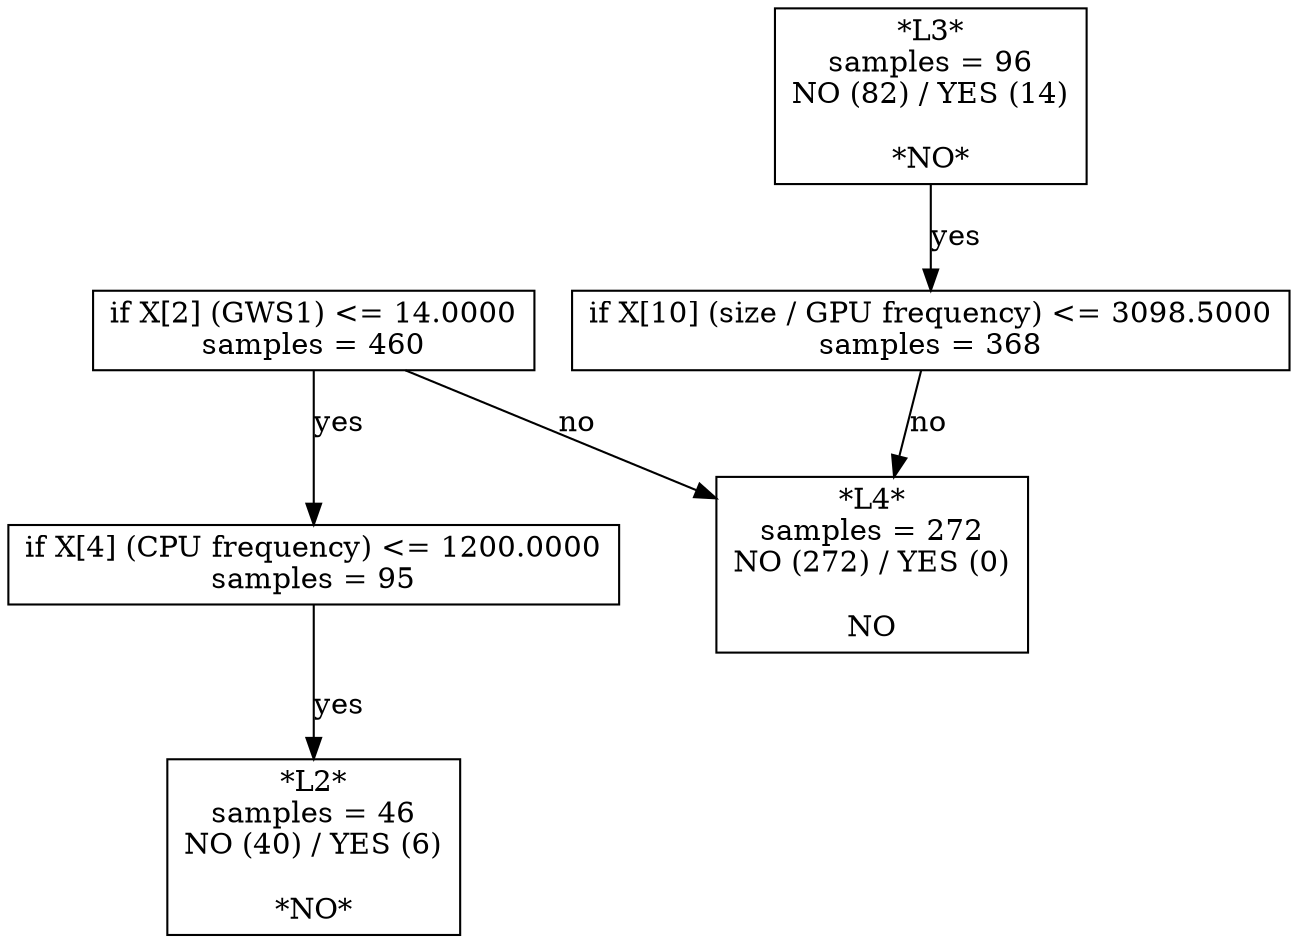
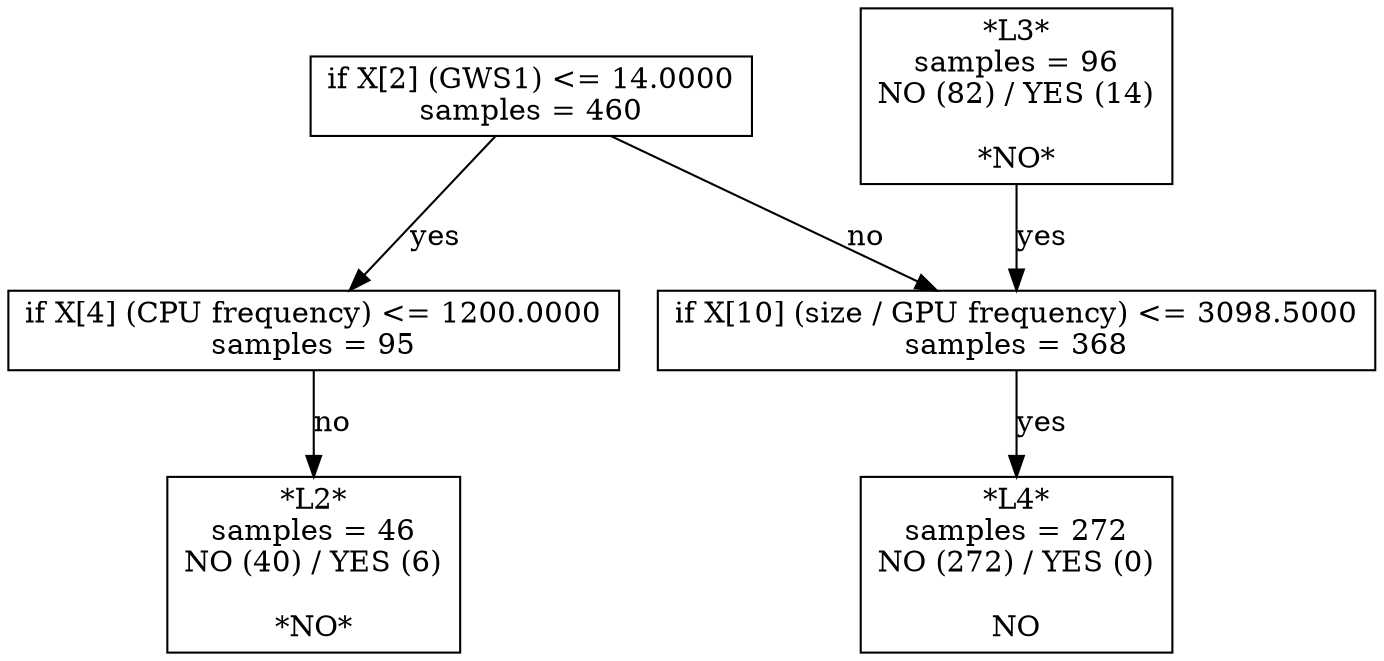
  digraph {
    node [shape=box]
    n1 [label="if X[2] (GWS1) <= 14.0000\nsamples = 460"]
    n2 [label="if X[4] (CPU frequency) <= 1200.0000\nsamples = 95"]
    n3 [label="if X[10] (size / GPU frequency) <= 3098.5000\nsamples = 368"]
    n4 [label="*L2*\nsamples = 46\nNO (40) / YES (6)\n\n*NO*"]
    n5 [label="*L4*\nsamples = 272\nNO (272) / YES (0)\n\nNO"]
    n6 [label="*L3*\nsamples = 96\nNO (82) / YES (14)\n\n*NO*"]
    n1 -> n2 [label=yes]
-   n1 -> n5 [label=no]
-   n2 -> n4 [label=yes]
-   n3 -> n5 [label=no]
+   n1 -> n3 [label=no]
+   n2 -> n4 [label=no]
+   n3 -> n5 [label=yes]
    n6 -> n3 [label=yes]
  }
